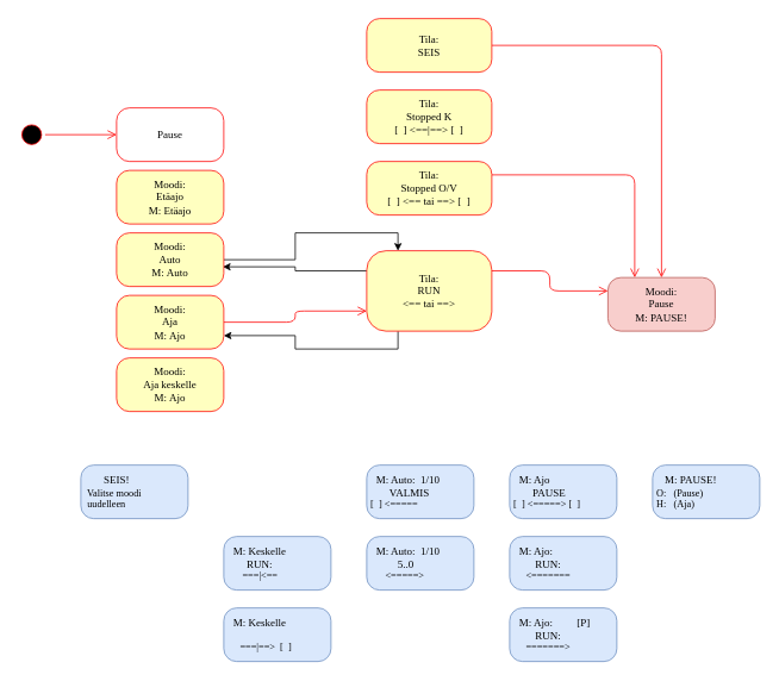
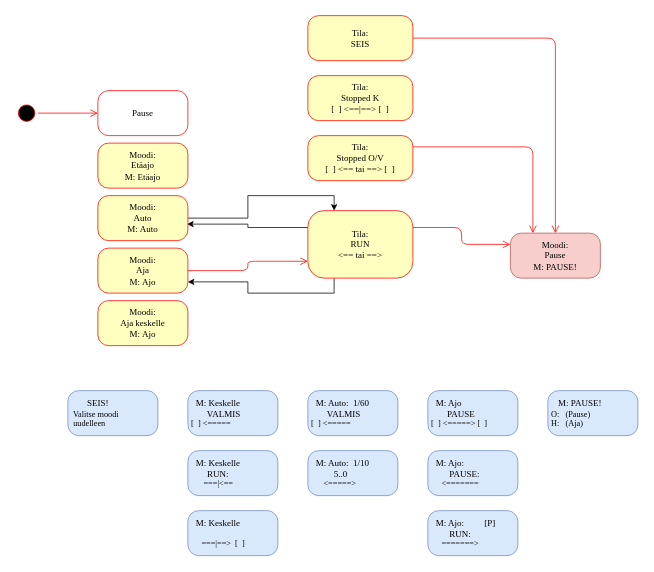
  <mxCell id="0" />
  <mxCell id="1" parent="0" />
  <mxCell id="2" value="" style="ellipse;html=1;shape=startState;fillColor=#000000;strokeColor=#ff0000;rounded=1;shadow=0;comic=0;labelBackgroundColor=none;fontFamily=Verdana;fontSize=12;fontColor=#000000;align=center;direction=south;" parent="1" vertex="1"><mxGeometry x="20" y="135" width="30" height="30" as="geometry" /></mxCell>
  <mxCell id="3" value="Pause" style="rounded=1;whiteSpace=wrap;html=1;arcSize=24;fillColor=#ffffff;strokeColor=#ff0000;shadow=0;comic=0;labelBackgroundColor=none;fontFamily=Verdana;fontSize=12;fontColor=#000000;align=center;" parent="1" vertex="1"><mxGeometry x="130" y="120" width="120" height="60" as="geometry" /></mxCell>
  <mxCell id="4" style="edgeStyle=orthogonalEdgeStyle;html=1;exitX=1;exitY=0.25;entryX=0.25;entryY=0;labelBackgroundColor=none;endArrow=open;endSize=8;strokeColor=#ff0000;fontFamily=Verdana;fontSize=12;align=left;" parent="1" source="5" target="6" edge="1"><mxGeometry relative="1" as="geometry" /></mxCell>
  <mxCell id="5" value="Tila:&lt;br&gt;Stopped O/V&lt;br&gt;[&amp;nbsp; ] &amp;lt;== tai ==&amp;gt; [&amp;nbsp; ]" style="rounded=1;whiteSpace=wrap;html=1;arcSize=24;fillColor=#ffffc0;strokeColor=#ff0000;shadow=0;comic=0;labelBackgroundColor=none;fontFamily=Verdana;fontSize=12;fontColor=#000000;align=center;" parent="1" vertex="1"><mxGeometry x="410" y="180" width="140" height="60" as="geometry" /></mxCell>
  <mxCell id="6" value="Moodi:&lt;br&gt;Pause&lt;br&gt;M: PAUSE!" style="rounded=1;whiteSpace=wrap;html=1;arcSize=24;fillColor=#f8cecc;strokeColor=#b85450;shadow=0;comic=0;labelBackgroundColor=none;fontFamily=Verdana;fontSize=12;align=center;" parent="1" vertex="1"><mxGeometry x="680" y="310" width="120" height="60" as="geometry" /></mxCell>
  <mxCell id="7" style="edgeStyle=orthogonalEdgeStyle;rounded=0;orthogonalLoop=1;jettySize=auto;html=1;exitX=0.25;exitY=1;exitDx=0;exitDy=0;entryX=1;entryY=0.75;entryDx=0;entryDy=0;" parent="1" source="9" target="25" edge="1"><mxGeometry relative="1" as="geometry" /></mxCell>
  <mxCell id="8" style="edgeStyle=orthogonalEdgeStyle;rounded=0;orthogonalLoop=1;jettySize=auto;html=1;exitX=0;exitY=0.25;exitDx=0;exitDy=0;entryX=0.992;entryY=0.633;entryDx=0;entryDy=0;entryPerimeter=0;" parent="1" source="9" target="28" edge="1"><mxGeometry relative="1" as="geometry" /></mxCell>
  <mxCell id="9" value="Tila:&lt;br&gt;RUN&lt;br&gt;&amp;lt;== tai ==&amp;gt;" style="rounded=1;whiteSpace=wrap;html=1;arcSize=24;fillColor=#ffffc0;strokeColor=#ff0000;shadow=0;comic=0;labelBackgroundColor=none;fontFamily=Verdana;fontSize=12;fontColor=#000000;align=center;" parent="1" vertex="1"><mxGeometry x="410" y="280" width="140" height="90" as="geometry" /></mxCell>
  <mxCell id="10" style="edgeStyle=orthogonalEdgeStyle;html=1;labelBackgroundColor=none;endArrow=open;endSize=8;strokeColor=#ff0000;fontFamily=Verdana;fontSize=12;align=left;" parent="1" source="2" target="3" edge="1"><mxGeometry relative="1" as="geometry" /></mxCell>
  <mxCell id="11" style="edgeStyle=orthogonalEdgeStyle;html=1;labelBackgroundColor=none;endArrow=open;endSize=8;strokeColor=#ff0000;fontFamily=Verdana;fontSize=12;align=left;exitX=1;exitY=0.5;exitDx=0;exitDy=0;entryX=0.5;entryY=0;entryDx=0;entryDy=0;" parent="1" source="24" target="6" edge="1"><mxGeometry relative="1" as="geometry"><Array as="points"><mxPoint x="740" y="50" /></Array><mxPoint x="740" y="300" as="targetPoint" /></mxGeometry></mxCell>
  <mxCell id="12" style="edgeStyle=orthogonalEdgeStyle;html=1;entryX=0;entryY=0.75;labelBackgroundColor=none;endArrow=open;endSize=8;strokeColor=#ff0000;fontFamily=Verdana;fontSize=12;align=left;exitX=1;exitY=0.5;exitDx=0;exitDy=0;entryDx=0;entryDy=0;" parent="1" source="25" target="9" edge="1"><mxGeometry relative="1" as="geometry"><mxPoint x="270" y="340" as="sourcePoint" /></mxGeometry></mxCell>
  <mxCell id="13" style="edgeStyle=orthogonalEdgeStyle;html=1;exitX=1;exitY=0.25;entryX=0;entryY=0.25;labelBackgroundColor=none;endArrow=open;endSize=8;strokeColor=#ff0000;fontFamily=Verdana;fontSize=12;align=left;" parent="1" source="9" target="6" edge="1"><mxGeometry relative="1" as="geometry" /></mxCell>
  <mxCell id="14" value="&amp;nbsp; &amp;nbsp; M: PAUSE!&lt;br&gt;&lt;div style=&quot;font-size: 11px&quot;&gt;&lt;span style=&quot;font-size: 11px&quot;&gt;&amp;nbsp;&lt;/span&gt;&lt;font style=&quot;font-size: 11px&quot;&gt;O:&amp;nbsp; &amp;nbsp;(Pause)&lt;/font&gt;&lt;/div&gt;&lt;div style=&quot;font-size: 11px&quot;&gt;&lt;font style=&quot;font-size: 11px&quot;&gt;&amp;nbsp;H:&amp;nbsp; &amp;nbsp;(Aja)&lt;/font&gt;&lt;/div&gt;" style="rounded=1;whiteSpace=wrap;html=1;arcSize=24;fillColor=#dae8fc;strokeColor=#6c8ebf;shadow=0;comic=0;labelBackgroundColor=none;fontFamily=Verdana;fontSize=12;align=left;" parent="1" vertex="1"><mxGeometry x="730" y="520" width="120" height="60" as="geometry" /></mxCell>
  <mxCell id="15" value="&amp;nbsp; &amp;nbsp;M: Ajo&lt;br&gt;&amp;nbsp; &amp;nbsp; &amp;nbsp; &amp;nbsp; PAUSE&lt;br&gt;&lt;div style=&quot;font-size: 11px&quot;&gt;&lt;span style=&quot;font-size: 11px&quot;&gt;&amp;nbsp;[&amp;nbsp; ] &amp;lt;=====&amp;gt; [&amp;nbsp; ]&lt;/span&gt;&lt;/div&gt;" style="rounded=1;whiteSpace=wrap;html=1;arcSize=24;fillColor=#dae8fc;strokeColor=#6c8ebf;shadow=0;comic=0;labelBackgroundColor=none;fontFamily=Verdana;fontSize=12;align=left;" parent="1" vertex="1"><mxGeometry x="570" y="520" width="120" height="60" as="geometry" /></mxCell>
- <mxCell id="16" value="&amp;nbsp; &amp;nbsp;M: Auto:&amp;nbsp; 1/10&lt;br&gt;&amp;nbsp; &amp;nbsp; &amp;nbsp; &amp;nbsp; VALMIS&lt;br&gt;&lt;div style=&quot;font-size: 11px&quot;&gt;&lt;span style=&quot;font-size: 11px&quot;&gt;&amp;nbsp;[&amp;nbsp; ] &amp;lt;=====&lt;/span&gt;&lt;/div&gt;" style="rounded=1;whiteSpace=wrap;html=1;arcSize=24;fillColor=#dae8fc;strokeColor=#6c8ebf;shadow=0;comic=0;labelBackgroundColor=none;fontFamily=Verdana;fontSize=12;align=left;" parent="1" vertex="1"><mxGeometry x="410" y="520" width="120" height="60" as="geometry" /></mxCell>
+ <mxCell id="16" value="&amp;nbsp; &amp;nbsp;M: Auto:&amp;nbsp; 1/60&lt;br&gt;&amp;nbsp; &amp;nbsp; &amp;nbsp; &amp;nbsp; VALMIS&lt;br&gt;&lt;div style=&quot;font-size: 11px&quot;&gt;&lt;span style=&quot;font-size: 11px&quot;&gt;&amp;nbsp;[&amp;nbsp; ] &amp;lt;=====&lt;/span&gt;&lt;/div&gt;" style="rounded=1;whiteSpace=wrap;html=1;arcSize=24;fillColor=#dae8fc;strokeColor=#6c8ebf;shadow=0;comic=0;labelBackgroundColor=none;fontFamily=Verdana;fontSize=12;align=left;" parent="1" vertex="1"><mxGeometry x="410" y="520" width="120" height="60" as="geometry" /></mxCell>
  <mxCell id="17" value="&amp;nbsp; &amp;nbsp;M: Auto:&amp;nbsp; 1/10&lt;br&gt;&amp;nbsp; &amp;nbsp; &amp;nbsp; &amp;nbsp; &amp;nbsp; &amp;nbsp;5..0&lt;br&gt;&lt;div style=&quot;font-size: 11px&quot;&gt;&lt;span style=&quot;font-size: 11px&quot;&gt;&amp;nbsp; &amp;nbsp; &amp;nbsp; &amp;nbsp;&amp;lt;=====&amp;gt;&lt;/span&gt;&lt;/div&gt;" style="rounded=1;whiteSpace=wrap;html=1;arcSize=24;fillColor=#dae8fc;strokeColor=#6c8ebf;shadow=0;comic=0;labelBackgroundColor=none;fontFamily=Verdana;fontSize=12;align=left;" parent="1" vertex="1"><mxGeometry x="410" y="600" width="120" height="60" as="geometry" /></mxCell>
+ <mxCell id="18" value="&amp;nbsp; &amp;nbsp;M: Keskelle&lt;br&gt;&amp;nbsp; &amp;nbsp; &amp;nbsp; &amp;nbsp; VALMIS&lt;br&gt;&lt;div style=&quot;font-size: 11px&quot;&gt;&lt;span style=&quot;font-size: 11px&quot;&gt;&amp;nbsp;[&amp;nbsp; ] &amp;lt;=====&lt;/span&gt;&lt;/div&gt;" style="rounded=1;whiteSpace=wrap;html=1;arcSize=24;fillColor=#dae8fc;strokeColor=#6c8ebf;shadow=0;comic=0;labelBackgroundColor=none;fontFamily=Verdana;fontSize=12;align=left;" parent="1" vertex="1"><mxGeometry x="250" y="520" width="120" height="60" as="geometry" /></mxCell>
  <mxCell id="19" value="&amp;nbsp; &amp;nbsp;M: Keskelle&lt;br&gt;&amp;nbsp; &amp;nbsp; &amp;nbsp; &amp;nbsp; RUN:&lt;br&gt;&lt;div style=&quot;font-size: 11px&quot;&gt;&lt;span style=&quot;font-size: 11px&quot;&gt;&amp;nbsp; &amp;nbsp; &amp;nbsp; &amp;nbsp;===|&amp;lt;==&lt;/span&gt;&lt;/div&gt;" style="rounded=1;whiteSpace=wrap;html=1;arcSize=24;fillColor=#dae8fc;strokeColor=#6c8ebf;shadow=0;comic=0;labelBackgroundColor=none;fontFamily=Verdana;fontSize=12;align=left;" parent="1" vertex="1"><mxGeometry x="250" y="600" width="120" height="60" as="geometry" /></mxCell>
  <mxCell id="20" value="&amp;nbsp; &amp;nbsp;M: Keskelle&lt;br&gt;&amp;nbsp; &amp;nbsp; &amp;nbsp; &amp;nbsp; &amp;nbsp;&lt;br&gt;&lt;div style=&quot;font-size: 11px&quot;&gt;&lt;span style=&quot;font-size: 11px&quot;&gt;&amp;nbsp; &amp;nbsp; &amp;nbsp; ===|==&amp;gt;&amp;nbsp; [&amp;nbsp; ]&lt;/span&gt;&lt;/div&gt;" style="rounded=1;whiteSpace=wrap;html=1;arcSize=24;fillColor=#dae8fc;strokeColor=#6c8ebf;shadow=0;comic=0;labelBackgroundColor=none;fontFamily=Verdana;fontSize=12;align=left;" parent="1" vertex="1"><mxGeometry x="250" y="680" width="120" height="60" as="geometry" /></mxCell>
- <mxCell id="21" value="&amp;nbsp; &amp;nbsp;M: Ajo:&lt;br&gt;&amp;nbsp; &amp;nbsp; &amp;nbsp; &amp;nbsp; &amp;nbsp;RUN:&lt;br&gt;&lt;div style=&quot;font-size: 11px&quot;&gt;&lt;span style=&quot;font-size: 11px&quot;&gt;&amp;nbsp; &amp;nbsp; &amp;nbsp; &amp;lt;=======&lt;/span&gt;&lt;/div&gt;" style="rounded=1;whiteSpace=wrap;html=1;arcSize=24;fillColor=#dae8fc;strokeColor=#6c8ebf;shadow=0;comic=0;labelBackgroundColor=none;fontFamily=Verdana;fontSize=12;align=left;" parent="1" vertex="1"><mxGeometry x="570" y="600" width="120" height="60" as="geometry" /></mxCell>
+ <mxCell id="21" value="&amp;nbsp; &amp;nbsp;M: Ajo:&lt;br&gt;&amp;nbsp; &amp;nbsp; &amp;nbsp; &amp;nbsp; &amp;nbsp;PAUSE:&lt;br&gt;&lt;div style=&quot;font-size: 11px&quot;&gt;&lt;span style=&quot;font-size: 11px&quot;&gt;&amp;nbsp; &amp;nbsp; &amp;nbsp; &amp;lt;=======&lt;/span&gt;&lt;/div&gt;" style="rounded=1;whiteSpace=wrap;html=1;arcSize=24;fillColor=#dae8fc;strokeColor=#6c8ebf;shadow=0;comic=0;labelBackgroundColor=none;fontFamily=Verdana;fontSize=12;align=left;" parent="1" vertex="1"><mxGeometry x="570" y="600" width="120" height="60" as="geometry" /></mxCell>
  <mxCell id="22" value="&amp;nbsp; &amp;nbsp;M: Ajo:&amp;nbsp; &amp;nbsp; &amp;nbsp; &amp;nbsp; &amp;nbsp;[P]&lt;br&gt;&amp;nbsp; &amp;nbsp; &amp;nbsp; &amp;nbsp; &amp;nbsp;RUN:&lt;br&gt;&lt;div style=&quot;font-size: 11px&quot;&gt;&lt;span style=&quot;font-size: 11px&quot;&gt;&amp;nbsp; &amp;nbsp; &amp;nbsp; =======&amp;gt;&lt;/span&gt;&lt;/div&gt;" style="rounded=1;whiteSpace=wrap;html=1;arcSize=24;fillColor=#dae8fc;strokeColor=#6c8ebf;shadow=0;comic=0;labelBackgroundColor=none;fontFamily=Verdana;fontSize=12;align=left;" parent="1" vertex="1"><mxGeometry x="570" y="680" width="120" height="60" as="geometry" /></mxCell>
  <mxCell id="23" value="&amp;nbsp; &amp;nbsp; &amp;nbsp; &amp;nbsp; SEIS!&lt;br&gt;&lt;div style=&quot;font-size: 11px&quot;&gt;&lt;span style=&quot;font-size: 11px&quot;&gt;&amp;nbsp; Valitse moodi&lt;/span&gt;&lt;/div&gt;&lt;div style=&quot;font-size: 11px&quot;&gt;&lt;span style=&quot;font-size: 11px&quot;&gt;&amp;nbsp; uudelleen&lt;/span&gt;&lt;/div&gt;" style="rounded=1;whiteSpace=wrap;html=1;arcSize=24;fillColor=#dae8fc;strokeColor=#6c8ebf;shadow=0;comic=0;labelBackgroundColor=none;fontFamily=Verdana;fontSize=12;align=left;" parent="1" vertex="1"><mxGeometry x="90" y="520" width="120" height="60" as="geometry" /></mxCell>
  <mxCell id="24" value="Tila:&lt;br&gt;SEIS" style="rounded=1;whiteSpace=wrap;html=1;arcSize=24;fillColor=#ffffc0;strokeColor=#ff0000;shadow=0;comic=0;labelBackgroundColor=none;fontFamily=Verdana;fontSize=12;fontColor=#000000;align=center;" parent="1" vertex="1"><mxGeometry x="410" y="20" width="140" height="60" as="geometry" /></mxCell>
  <mxCell id="25" value="Moodi:&lt;br&gt;Aja&lt;br&gt;M: Ajo" style="rounded=1;whiteSpace=wrap;html=1;arcSize=24;fillColor=#ffffc0;strokeColor=#ff0000;shadow=0;comic=0;labelBackgroundColor=none;fontFamily=Verdana;fontSize=12;fontColor=#000000;align=center;" parent="1" vertex="1"><mxGeometry x="130" y="330" width="120" height="60" as="geometry" /></mxCell>
  <mxCell id="26" value="Tila:&lt;br&gt;Stopped K&lt;br&gt;[&amp;nbsp; ] &amp;lt;==|==&amp;gt; [&amp;nbsp; ]" style="rounded=1;whiteSpace=wrap;html=1;arcSize=24;fillColor=#ffffc0;strokeColor=#ff0000;shadow=0;comic=0;labelBackgroundColor=none;fontFamily=Verdana;fontSize=12;fontColor=#000000;align=center;" parent="1" vertex="1"><mxGeometry x="410" y="100" width="140" height="60" as="geometry" /></mxCell>
  <mxCell id="27" style="edgeStyle=orthogonalEdgeStyle;rounded=0;orthogonalLoop=1;jettySize=auto;html=1;exitX=1;exitY=0.5;exitDx=0;exitDy=0;entryX=0.25;entryY=0;entryDx=0;entryDy=0;" parent="1" source="28" target="9" edge="1"><mxGeometry relative="1" as="geometry" /></mxCell>
  <mxCell id="28" value="Moodi:&lt;br&gt;Auto&lt;br&gt;M: Auto" style="rounded=1;whiteSpace=wrap;html=1;arcSize=24;fillColor=#ffffc0;strokeColor=#ff0000;shadow=0;comic=0;labelBackgroundColor=none;fontFamily=Verdana;fontSize=12;fontColor=#000000;align=center;" parent="1" vertex="1"><mxGeometry x="130" y="260" width="120" height="60" as="geometry" /></mxCell>
  <mxCell id="29" value="Moodi:&lt;br&gt;Etäajo&lt;br&gt;M: Etäajo" style="rounded=1;whiteSpace=wrap;html=1;arcSize=24;fillColor=#ffffc0;strokeColor=#ff0000;shadow=0;comic=0;labelBackgroundColor=none;fontFamily=Verdana;fontSize=12;fontColor=#000000;align=center;" vertex="1" parent="1"><mxGeometry x="130" y="190" width="120" height="60" as="geometry" /></mxCell>
  <mxCell id="30" value="Moodi:&lt;br&gt;Aja keskelle&lt;br&gt;M: Ajo" style="rounded=1;whiteSpace=wrap;html=1;arcSize=24;fillColor=#ffffc0;strokeColor=#ff0000;shadow=0;comic=0;labelBackgroundColor=none;fontFamily=Verdana;fontSize=12;fontColor=#000000;align=center;" vertex="1" parent="1"><mxGeometry x="130" y="400" width="120" height="60" as="geometry" /></mxCell>
